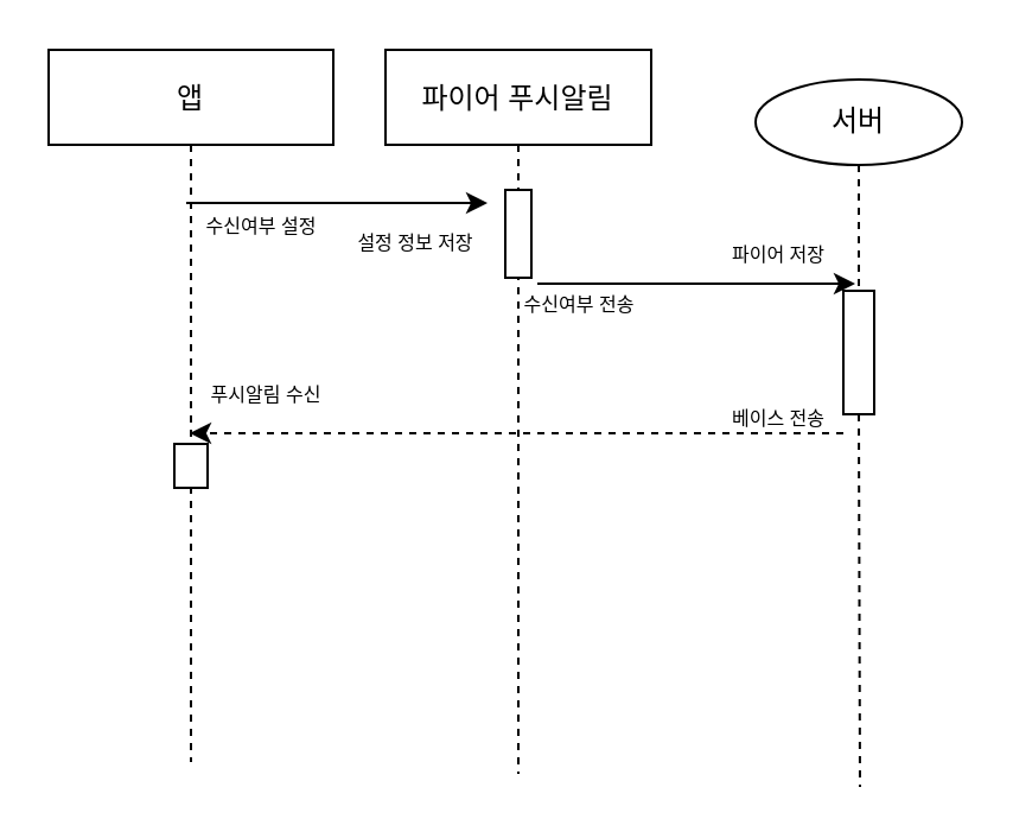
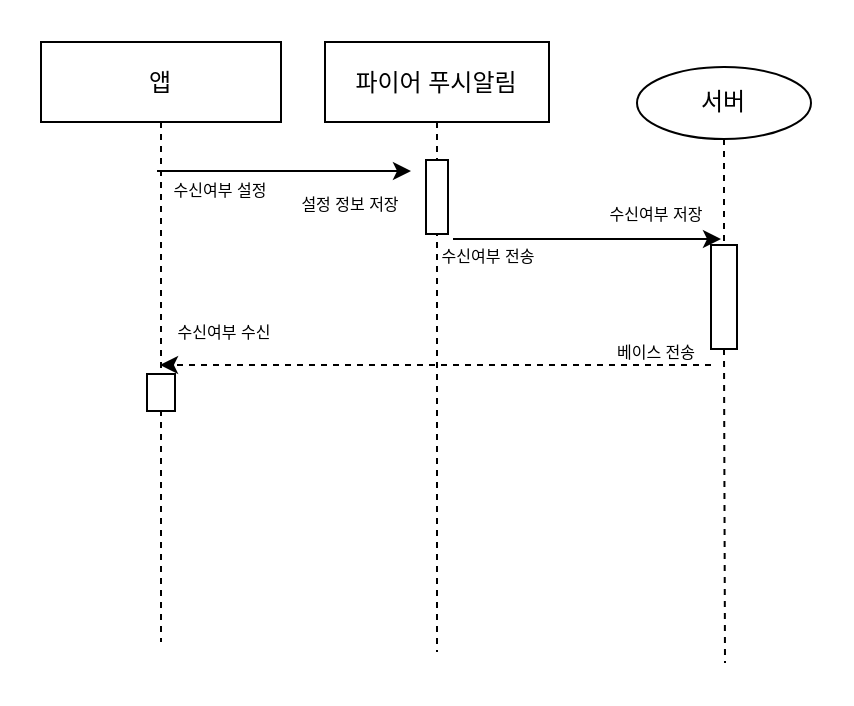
  <mxCell id="0" />
  <mxCell id="1" parent="0" />
  <mxCell id="2" value="파이어 푸시알림" style="shape=umlLifeline;perimeter=lifelinePerimeter;container=1;collapsible=0;recursiveResize=0;rounded=0;shadow=0;strokeWidth=1;" parent="1" vertex="1"><mxGeometry x="162" y="20.5" width="112" height="305" as="geometry" /></mxCell>
  <mxCell id="3" value="" style="points=[];perimeter=orthogonalPerimeter;rounded=0;shadow=0;strokeWidth=1;fillColor=default;" parent="2" vertex="1"><mxGeometry x="50.5" y="59" width="11" height="37" as="geometry" /></mxCell>
  <mxCell id="4" value="수신여부 전송" style="text;html=1;strokeColor=none;fillColor=none;align=center;verticalAlign=middle;whiteSpace=wrap;rounded=0;fontSize=8;imageAspect=0;connectable=1;allowArrows=0;container=0;collapsible=0;recursiveResize=1;" parent="2" vertex="1"><mxGeometry x="52" y="96" width="60" height="23" as="geometry" /></mxCell>
  <mxCell id="5" value="설정 정보 저장" style="text;html=1;strokeColor=none;fillColor=none;align=center;verticalAlign=middle;whiteSpace=wrap;rounded=0;fontSize=8;rotation=0;" parent="2" vertex="1"><mxGeometry x="-17" y="66" width="60" height="30" as="geometry" /></mxCell>
  <mxCell id="6" value="앱" style="shape=umlLifeline;perimeter=lifelinePerimeter;container=1;collapsible=0;recursiveResize=0;rounded=0;shadow=0;strokeWidth=1;" parent="1" vertex="1"><mxGeometry x="20" y="20.5" width="120" height="300" as="geometry" /></mxCell>
  <mxCell id="7" value="수신여부 설정" style="text;html=1;strokeColor=none;fillColor=none;align=center;verticalAlign=middle;whiteSpace=wrap;rounded=0;fontSize=8;" parent="6" vertex="1"><mxGeometry x="60" y="61.5" width="60" height="25" as="geometry" /></mxCell>
- <mxCell id="8" value="푸시알림 수신" style="text;html=1;strokeColor=none;fillColor=none;align=center;verticalAlign=middle;whiteSpace=wrap;rounded=0;fontSize=8;" parent="6" vertex="1"><mxGeometry x="62" y="130.5" width="60" height="30" as="geometry" /></mxCell>
+ <mxCell id="8" value="수신여부 수신" style="text;html=1;strokeColor=none;fillColor=none;align=center;verticalAlign=middle;whiteSpace=wrap;rounded=0;fontSize=8;" parent="6" vertex="1"><mxGeometry x="62" y="130.5" width="60" height="30" as="geometry" /></mxCell>
  <mxCell id="9" value="" style="rounded=0;whiteSpace=wrap;html=1;fontSize=8;fillColor=default;gradientColor=none;" parent="6" vertex="1"><mxGeometry x="53" y="166" width="14" height="18.5" as="geometry" /></mxCell>
  <mxCell id="10" value="서버" style="ellipse;whiteSpace=wrap;html=1;" parent="1" vertex="1"><mxGeometry x="318" y="33" width="87" height="36" as="geometry" /></mxCell>
  <mxCell id="11" value="" style="endArrow=none;dashed=1;html=1;strokeWidth=1;rounded=0;exitX=0.5;exitY=1;exitDx=0;exitDy=0;startArrow=none;" parent="1" source="14" edge="1"><mxGeometry width="50" height="50" relative="1" as="geometry"><mxPoint x="287" y="82" as="sourcePoint" /><mxPoint x="362" y="331" as="targetPoint" /></mxGeometry></mxCell>
  <mxCell id="12" value="" style="endArrow=classic;html=1;rounded=0;" parent="1" edge="1"><mxGeometry width="50" height="50" relative="1" as="geometry"><mxPoint x="78" y="85" as="sourcePoint" /><mxPoint x="205" y="85" as="targetPoint" /></mxGeometry></mxCell>
  <mxCell id="13" value="" style="endArrow=classic;html=1;rounded=0;" parent="1" edge="1"><mxGeometry width="50" height="50" relative="1" as="geometry"><mxPoint x="226" y="119" as="sourcePoint" /><mxPoint x="360" y="119" as="targetPoint" /></mxGeometry></mxCell>
  <mxCell id="14" value="" style="rounded=0;whiteSpace=wrap;html=1;fontSize=8;fillColor=default;" parent="1" vertex="1"><mxGeometry x="355" y="122" width="13" height="52" as="geometry" /></mxCell>
  <mxCell id="15" value="" style="endArrow=none;dashed=1;html=1;strokeWidth=1;rounded=0;exitX=0.5;exitY=1;exitDx=0;exitDy=0;" parent="1" source="10" target="14" edge="1"><mxGeometry width="50" height="50" relative="1" as="geometry"><mxPoint x="361.5" y="69" as="sourcePoint" /><mxPoint x="362" y="331" as="targetPoint" /></mxGeometry></mxCell>
  <mxCell id="16" value="" style="endArrow=classic;html=1;rounded=0;dashed=1;fontSize=8;strokeWidth=1;" parent="1" target="6" edge="1"><mxGeometry width="50" height="50" relative="1" as="geometry"><mxPoint x="355" y="182" as="sourcePoint" /><mxPoint x="278" y="179" as="targetPoint" /></mxGeometry></mxCell>
  <mxCell id="17" value="베이스 전송" style="text;html=1;strokeColor=none;fillColor=none;align=center;verticalAlign=middle;whiteSpace=wrap;rounded=0;fontSize=8;" parent="1" vertex="1"><mxGeometry x="298" y="160.5" width="60" height="30" as="geometry" /></mxCell>
- <mxCell id="18" value="파이어 저장" style="text;html=1;strokeColor=none;fillColor=none;align=center;verticalAlign=middle;whiteSpace=wrap;rounded=0;fontSize=8;" vertex="1" parent="1"><mxGeometry x="298" y="98" width="60" height="18" as="geometry" /></mxCell>
+ <mxCell id="18" value="수신여부 저장" style="text;html=1;strokeColor=none;fillColor=none;align=center;verticalAlign=middle;whiteSpace=wrap;rounded=0;fontSize=8;" vertex="1" parent="1"><mxGeometry x="298" y="98" width="60" height="18" as="geometry" /></mxCell>
